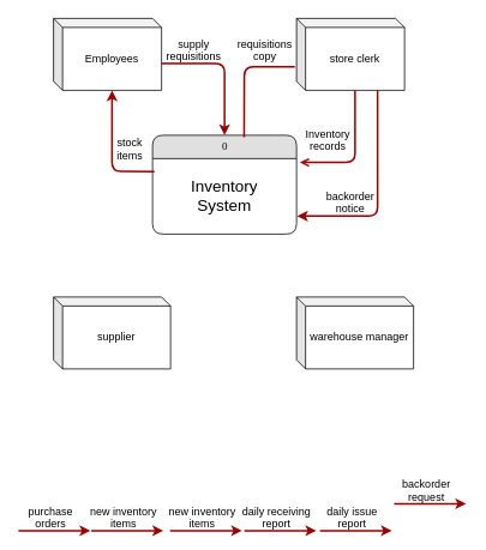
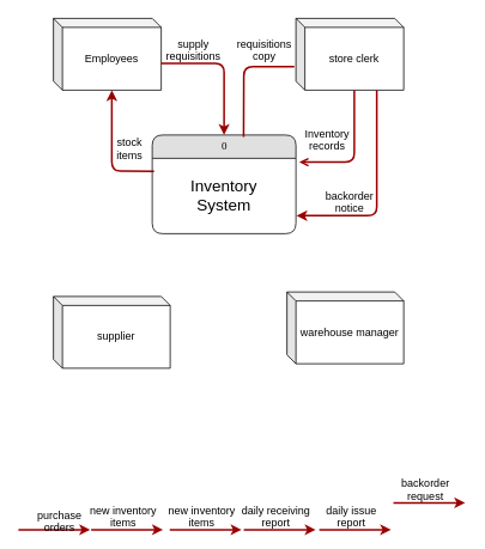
  <mxCell id="0" />
  <mxCell id="1" parent="0" />
  <mxCell id="2" value="0" style="swimlane;html=1;fontStyle=0;childLayout=stackLayout;horizontal=1;startSize=26;fillColor=#e0e0e0;horizontalStack=0;resizeParent=1;resizeLast=0;collapsible=1;marginBottom=0;swimlaneFillColor=#ffffff;align=center;rounded=1;shadow=0;comic=0;labelBackgroundColor=none;strokeWidth=1;fontFamily=Verdana;fontSize=12" vertex="1" parent="1"><mxGeometry x="169" y="150" width="160" height="110" as="geometry" /></mxCell>
  <mxCell id="3" value="Inventory&lt;br style=&quot;font-size: 18px;&quot;&gt;System" style="text;html=1;strokeColor=none;fillColor=none;spacingLeft=4;spacingRight=4;whiteSpace=wrap;overflow=hidden;rotatable=0;points=[[0,0.5],[1,0.5]];portConstraint=eastwest;align=center;verticalAlign=middle;fontSize=18;" vertex="1" parent="2"><mxGeometry y="26" width="160" height="84" as="geometry" /></mxCell>
  <mxCell id="4" value="Employees" style="shape=cube;whiteSpace=wrap;html=1;boundedLbl=1;backgroundOutline=1;darkOpacity=0.05;darkOpacity2=0.1;size=10;" vertex="1" parent="1"><mxGeometry x="59" y="20" width="120" height="80" as="geometry" /></mxCell>
  <mxCell id="5" value="store clerk" style="shape=cube;whiteSpace=wrap;html=1;boundedLbl=1;backgroundOutline=1;darkOpacity=0.05;darkOpacity2=0.1;size=10;" vertex="1" parent="1"><mxGeometry x="329" y="20" width="120" height="80" as="geometry" /></mxCell>
  <mxCell id="6" value="supplier" style="shape=cube;whiteSpace=wrap;html=1;boundedLbl=1;backgroundOutline=1;darkOpacity=0.05;darkOpacity2=0.1;size=10;" vertex="1" parent="1"><mxGeometry x="59" y="330" width="130" height="80" as="geometry" /></mxCell>
- <mxCell id="7" value="warehouse manager" style="shape=cube;whiteSpace=wrap;html=1;boundedLbl=1;backgroundOutline=1;darkOpacity=0.05;darkOpacity2=0.1;size=10;" vertex="1" parent="1"><mxGeometry x="329" y="330" width="130" height="80" as="geometry" /></mxCell>
+ <mxCell id="7" value="warehouse manager" style="shape=cube;whiteSpace=wrap;html=1;boundedLbl=1;backgroundOutline=1;darkOpacity=0.05;darkOpacity2=0.1;size=10;" vertex="1" parent="1"><mxGeometry x="319" y="325" width="130" height="80" as="geometry" /></mxCell>
  <mxCell id="8" value="" style="edgeStyle=none;noEdgeStyle=1;strokeColor=#990000;strokeWidth=2" edge="1" parent="1" target="2"><mxGeometry width="100" height="100" relative="1" as="geometry"><mxPoint x="179" y="70" as="sourcePoint" /><mxPoint x="259" y="70" as="targetPoint" /><Array as="points"><mxPoint x="249" y="70" /></Array></mxGeometry></mxCell>
  <mxCell id="9" value="supply&#10;requisitions" style="text;spacingTop=-5;align=center" vertex="1" parent="1"><mxGeometry x="200" y="40" width="30" height="20" as="geometry" /></mxCell>
  <mxCell id="10" value="" style="edgeStyle=none;noEdgeStyle=1;strokeColor=#990000;strokeWidth=2;entryX=0.636;entryY=0.019;entryDx=0;entryDy=0;entryPerimeter=0;exitX=-0.015;exitY=0.671;exitDx=0;exitDy=0;exitPerimeter=0;endArrow=none;" edge="1" parent="1" source="5" target="2"><mxGeometry width="100" height="100" relative="1" as="geometry"><mxPoint x="354" y="148.82" as="sourcePoint" /><mxPoint x="434" y="148.82" as="targetPoint" /><Array as="points"><mxPoint x="271" y="74" /></Array></mxGeometry></mxCell>
  <mxCell id="11" value="requisitions&#10;copy" style="text;spacingTop=-5;align=center" vertex="1" parent="1"><mxGeometry x="279" y="40" width="30" height="20" as="geometry" /></mxCell>
  <mxCell id="12" value="" style="edgeStyle=none;noEdgeStyle=1;strokeColor=#990000;strokeWidth=2;entryX=1.023;entryY=0.051;entryDx=0;entryDy=0;entryPerimeter=0;exitX=0;exitY=0;exitDx=65;exitDy=80;exitPerimeter=0;endArrow=open;" edge="1" parent="1" source="5" target="3"><mxGeometry width="100" height="100" relative="1" as="geometry"><mxPoint x="406" y="180" as="sourcePoint" /><mxPoint x="486" y="180" as="targetPoint" /><Array as="points"><mxPoint x="394" y="180" /></Array></mxGeometry></mxCell>
  <mxCell id="13" value="Inventory &#10;records" style="text;spacingTop=-5;align=center" vertex="1" parent="1"><mxGeometry x="349" y="140" width="30" height="20" as="geometry" /></mxCell>
  <mxCell id="14" value="" style="edgeStyle=none;noEdgeStyle=1;strokeColor=#990000;strokeWidth=2;entryX=1.003;entryY=0.761;entryDx=0;entryDy=0;entryPerimeter=0;" edge="1" parent="1" target="3"><mxGeometry width="100" height="100" relative="1" as="geometry"><mxPoint x="419" y="100" as="sourcePoint" /><mxPoint x="339" y="250" as="targetPoint" /><Array as="points"><mxPoint x="419" y="240" /></Array></mxGeometry></mxCell>
  <mxCell id="15" value="backorder &#10;notice" style="text;spacingTop=-5;align=center" vertex="1" parent="1"><mxGeometry x="374" y="209" width="30" height="20" as="geometry" /></mxCell>
  <mxCell id="16" value="" style="edgeStyle=none;noEdgeStyle=1;strokeColor=#990000;strokeWidth=2" edge="1" parent="1"><mxGeometry width="100" height="100" relative="1" as="geometry"><mxPoint x="437.5" y="560" as="sourcePoint" /><mxPoint x="517.5" y="560" as="targetPoint" /></mxGeometry></mxCell>
  <mxCell id="17" value="backorder &#10;request" style="text;spacingTop=-5;align=center" vertex="1" parent="1"><mxGeometry x="458.5" y="530" width="30" height="10" as="geometry" /></mxCell>
  <mxCell id="18" value="" style="edgeStyle=none;noEdgeStyle=1;strokeColor=#990000;strokeWidth=2;exitX=0.013;exitY=0.173;exitDx=0;exitDy=0;exitPerimeter=0;entryX=0;entryY=0;entryDx=65;entryDy=80;entryPerimeter=0;" edge="1" parent="1" source="3" target="4"><mxGeometry width="100" height="100" relative="1" as="geometry"><mxPoint x="59" y="138.82" as="sourcePoint" /><mxPoint x="139" y="138.82" as="targetPoint" /><Array as="points"><mxPoint x="124" y="190" /></Array></mxGeometry></mxCell>
  <mxCell id="19" value="stock&#10;items" style="text;spacingTop=-5;align=center" vertex="1" parent="1"><mxGeometry x="129" y="150" width="30" height="20" as="geometry" /></mxCell>
  <mxCell id="20" value="" style="edgeStyle=none;noEdgeStyle=1;strokeColor=#990000;strokeWidth=2" edge="1" parent="1"><mxGeometry width="100" height="100" relative="1" as="geometry"><mxPoint x="20" y="590" as="sourcePoint" /><mxPoint x="100" y="590" as="targetPoint" /></mxGeometry></mxCell>
- <mxCell id="21" value="purchase&#10;orders" style="text;spacingTop=-5;align=center" vertex="1" parent="1"><mxGeometry x="41" y="560" width="30" height="20" as="geometry" /></mxCell>
+ <mxCell id="21" value="purchase&#10;orders" style="text;spacingTop=-5;align=center" vertex="1" parent="1"><mxGeometry x="51" y="565" width="30" height="20" as="geometry" /></mxCell>
  <mxCell id="22" value="" style="edgeStyle=none;noEdgeStyle=1;strokeColor=#990000;strokeWidth=2" edge="1" parent="1"><mxGeometry width="100" height="100" relative="1" as="geometry"><mxPoint x="101" y="590" as="sourcePoint" /><mxPoint x="181" y="590" as="targetPoint" /></mxGeometry></mxCell>
  <mxCell id="23" value="new inventory&#10;items" style="text;spacingTop=-5;align=center" vertex="1" parent="1"><mxGeometry x="122" y="560" width="30" height="20" as="geometry" /></mxCell>
  <mxCell id="24" value="" style="edgeStyle=none;noEdgeStyle=1;strokeColor=#990000;strokeWidth=2" edge="1" parent="1"><mxGeometry width="100" height="100" relative="1" as="geometry"><mxPoint x="188.5" y="590" as="sourcePoint" /><mxPoint x="268.5" y="590" as="targetPoint" /></mxGeometry></mxCell>
  <mxCell id="25" value="new inventory&#10;items" style="text;spacingTop=-5;align=center" vertex="1" parent="1"><mxGeometry x="209.5" y="560" width="30" height="20" as="geometry" /></mxCell>
  <mxCell id="26" value="" style="edgeStyle=none;noEdgeStyle=1;strokeColor=#990000;strokeWidth=2" edge="1" parent="1"><mxGeometry width="100" height="100" relative="1" as="geometry"><mxPoint x="271" y="590" as="sourcePoint" /><mxPoint x="351" y="590" as="targetPoint" /></mxGeometry></mxCell>
  <mxCell id="27" value="daily receiving&#10;report" style="text;spacingTop=-5;align=center" vertex="1" parent="1"><mxGeometry x="292" y="560" width="30" height="20" as="geometry" /></mxCell>
  <mxCell id="28" value="" style="edgeStyle=none;noEdgeStyle=1;strokeColor=#990000;strokeWidth=2" edge="1" parent="1"><mxGeometry width="100" height="100" relative="1" as="geometry"><mxPoint x="355" y="590" as="sourcePoint" /><mxPoint x="435" y="590" as="targetPoint" /></mxGeometry></mxCell>
  <mxCell id="29" value="daily issue&#10;report" style="text;spacingTop=-5;align=center" vertex="1" parent="1"><mxGeometry x="376" y="560" width="30" height="20" as="geometry" /></mxCell>
